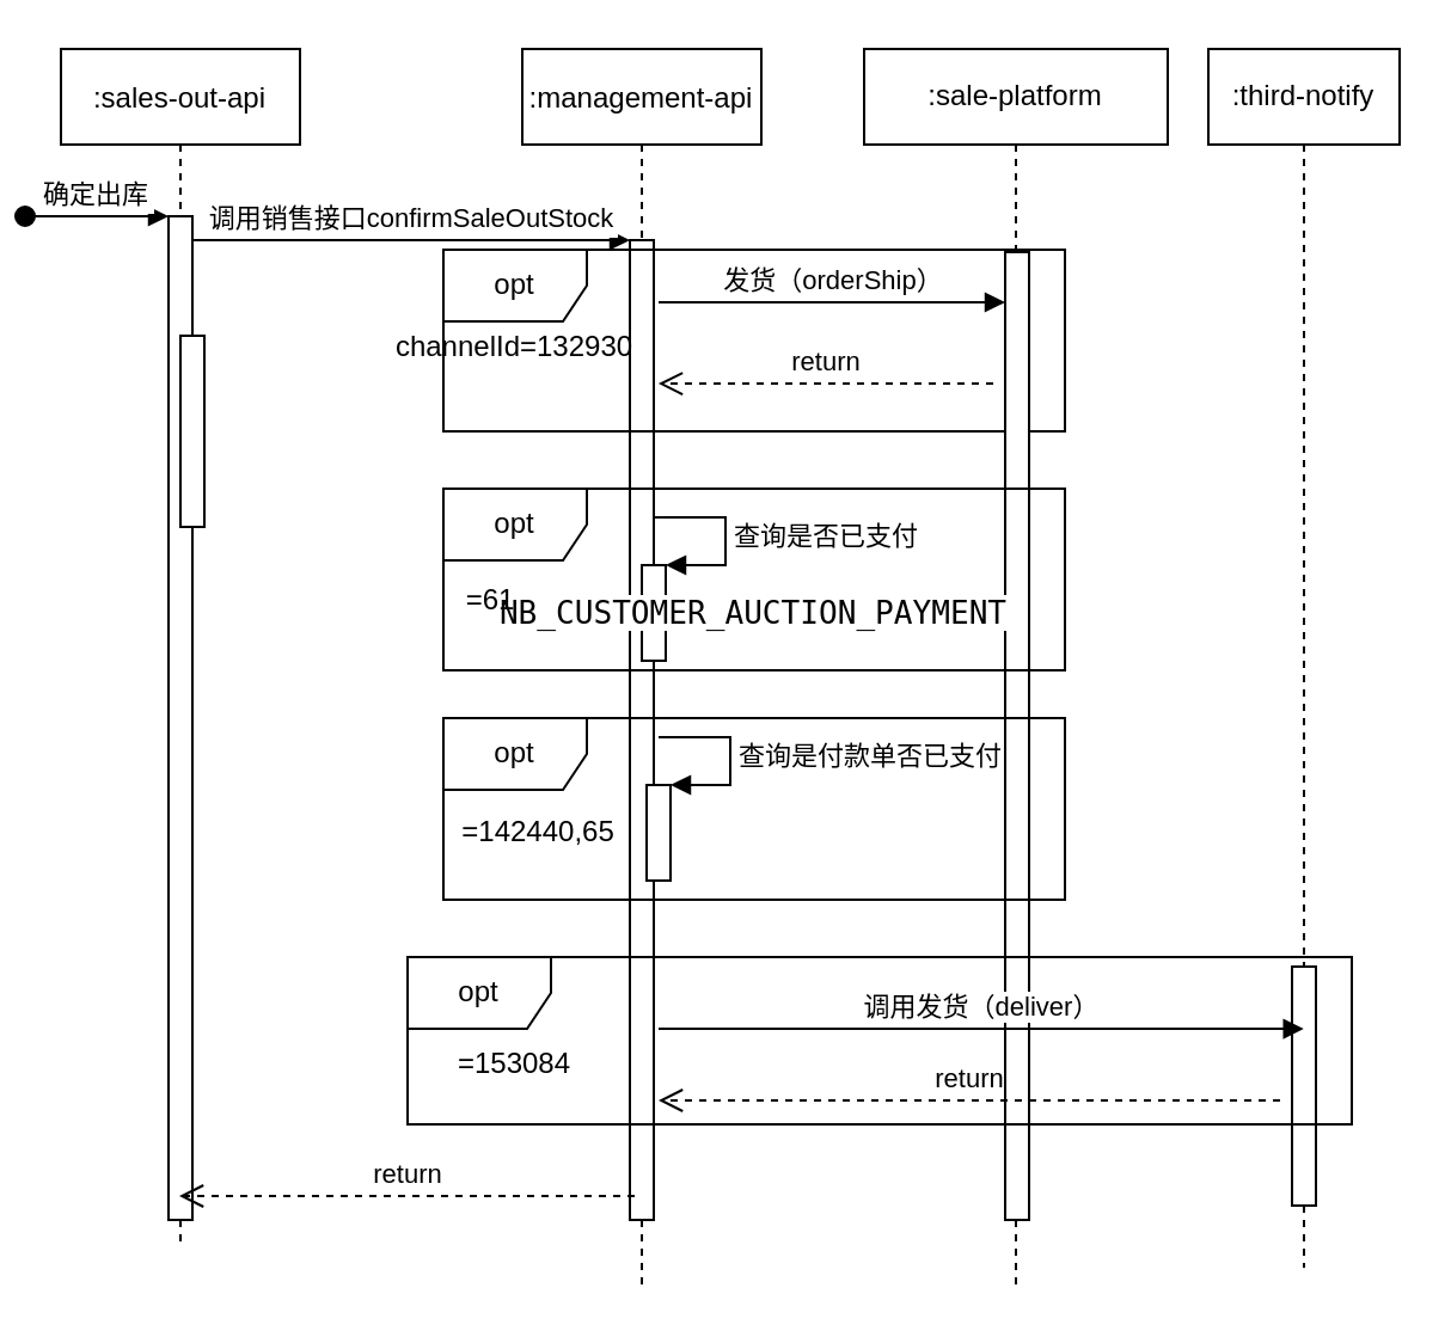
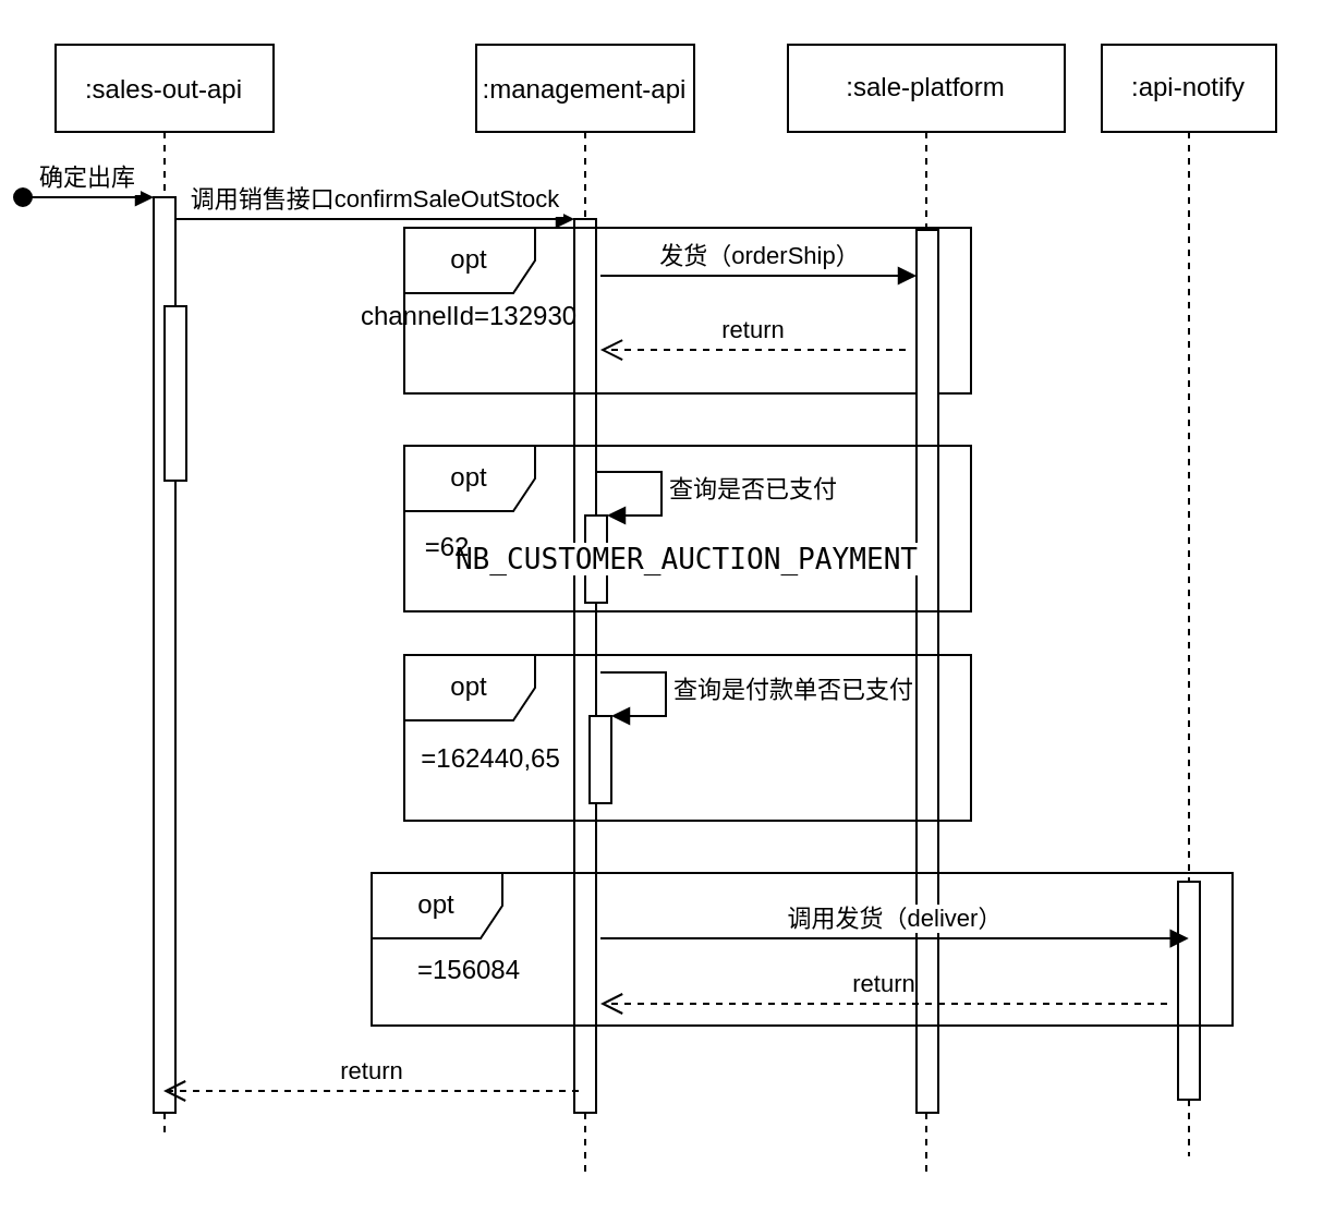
  <mxCell id="0" />
  <mxCell id="1" parent="0" />
  <mxCell id="2" value=":sales-out-api" style="shape=umlLifeline;perimeter=lifelinePerimeter;container=1;collapsible=0;recursiveResize=0;rounded=0;shadow=0;strokeWidth=1;" parent="1" vertex="1"><mxGeometry x="20" y="20" width="100" height="500" as="geometry" /></mxCell>
  <mxCell id="3" value="" style="points=[];perimeter=orthogonalPerimeter;rounded=0;shadow=0;strokeWidth=1;" parent="2" vertex="1"><mxGeometry x="45" y="70" width="10" height="420" as="geometry" /></mxCell>
  <mxCell id="4" value="确定出库" style="verticalAlign=bottom;startArrow=oval;endArrow=block;startSize=8;shadow=0;strokeWidth=1;" parent="2" target="3" edge="1"><mxGeometry relative="1" as="geometry"><mxPoint x="-15" y="70" as="sourcePoint" /></mxGeometry></mxCell>
  <mxCell id="5" value="" style="points=[];perimeter=orthogonalPerimeter;rounded=0;shadow=0;strokeWidth=1;" parent="2" vertex="1"><mxGeometry x="50" y="120" width="10" height="80" as="geometry" /></mxCell>
  <mxCell id="6" value=":management-api" style="shape=umlLifeline;perimeter=lifelinePerimeter;container=1;collapsible=0;recursiveResize=0;rounded=0;shadow=0;strokeWidth=1;" parent="1" vertex="1"><mxGeometry x="213" y="20" width="100" height="520" as="geometry" /></mxCell>
  <mxCell id="7" value="" style="points=[];perimeter=orthogonalPerimeter;rounded=0;shadow=0;strokeWidth=1;" parent="6" vertex="1"><mxGeometry x="45" y="80" width="10" height="410" as="geometry" /></mxCell>
  <mxCell id="8" value="调用销售接口confirmSaleOutStock" style="verticalAlign=bottom;endArrow=block;entryX=0;entryY=0;shadow=0;strokeWidth=1;" parent="1" source="3" target="7" edge="1"><mxGeometry relative="1" as="geometry"><mxPoint x="175" y="100" as="sourcePoint" /><mxPoint as="offset" /></mxGeometry></mxCell>
  <mxCell id="9" value=":sale-platform" style="shape=umlLifeline;perimeter=lifelinePerimeter;whiteSpace=wrap;html=1;container=1;collapsible=0;recursiveResize=0;outlineConnect=0;" vertex="1" parent="1"><mxGeometry x="356" y="20" width="127" height="520" as="geometry" /></mxCell>
  <mxCell id="10" value="channelId=132930" style="text;html=1;strokeColor=none;fillColor=none;align=center;verticalAlign=middle;whiteSpace=wrap;rounded=0;" vertex="1" parent="1"><mxGeometry x="180" y="130" width="60" height="30" as="geometry" /></mxCell>
  <mxCell id="11" value="opt" style="shape=umlFrame;whiteSpace=wrap;html=1;" vertex="1" parent="1"><mxGeometry x="180" y="104" width="260" height="76" as="geometry" /></mxCell>
  <mxCell id="12" value="" style="html=1;points=[];perimeter=orthogonalPerimeter;" vertex="1" parent="1"><mxGeometry x="415" y="105" width="10" height="405" as="geometry" /></mxCell>
  <mxCell id="13" value="发货（orderShip）" style="html=1;verticalAlign=bottom;endArrow=block;rounded=0;" edge="1" parent="1" target="12"><mxGeometry width="80" relative="1" as="geometry"><mxPoint x="270" y="126" as="sourcePoint" /><mxPoint x="410" y="126" as="targetPoint" /></mxGeometry></mxCell>
  <mxCell id="14" value="return" style="html=1;verticalAlign=bottom;endArrow=open;dashed=1;endSize=8;rounded=0;entryX=0.346;entryY=0.737;entryDx=0;entryDy=0;entryPerimeter=0;" edge="1" parent="1" target="11"><mxGeometry relative="1" as="geometry"><mxPoint x="410" y="160" as="sourcePoint" /><mxPoint x="330" y="160" as="targetPoint" /></mxGeometry></mxCell>
  <mxCell id="15" value="opt" style="shape=umlFrame;whiteSpace=wrap;html=1;" vertex="1" parent="1"><mxGeometry x="180" y="204" width="260" height="76" as="geometry" /></mxCell>
  <mxCell id="16" value="" style="html=1;points=[];perimeter=orthogonalPerimeter;" vertex="1" parent="1"><mxGeometry x="263" y="236" width="10" height="40" as="geometry" /></mxCell>
  <mxCell id="17" value="查询是否已支付" style="edgeStyle=orthogonalEdgeStyle;html=1;align=left;spacingLeft=2;endArrow=block;rounded=0;entryX=1;entryY=0;" edge="1" target="16" parent="1"><mxGeometry relative="1" as="geometry"><mxPoint x="268" y="216" as="sourcePoint" /><Array as="points"><mxPoint x="298" y="216" /></Array></mxGeometry></mxCell>
  <mxCell id="18" value="&lt;pre style=&quot;background-color: rgb(255, 255, 255); font-family: &amp;quot;JetBrains Mono&amp;quot;, monospace; font-size: 9.8pt;&quot;&gt;NB_CUSTOMER_AUCTION_PAYMENT&lt;/pre&gt;" style="text;html=1;strokeColor=none;fillColor=none;align=center;verticalAlign=middle;whiteSpace=wrap;rounded=0;" vertex="1" parent="1"><mxGeometry x="280" y="241" width="60" height="30" as="geometry" /></mxCell>
- <mxCell id="19" value="=61" style="text;html=1;strokeColor=none;fillColor=none;align=center;verticalAlign=middle;whiteSpace=wrap;rounded=0;" vertex="1" parent="1"><mxGeometry x="170" y="236" width="60" height="30" as="geometry" /></mxCell>
+ <mxCell id="19" value="=62" style="text;html=1;strokeColor=none;fillColor=none;align=center;verticalAlign=middle;whiteSpace=wrap;rounded=0;" vertex="1" parent="1"><mxGeometry x="170" y="236" width="60" height="30" as="geometry" /></mxCell>
  <mxCell id="20" value="opt" style="shape=umlFrame;whiteSpace=wrap;html=1;" vertex="1" parent="1"><mxGeometry x="180" y="300" width="260" height="76" as="geometry" /></mxCell>
  <mxCell id="21" value="" style="html=1;points=[];perimeter=orthogonalPerimeter;" vertex="1" parent="1"><mxGeometry x="265" y="328" width="10" height="40" as="geometry" /></mxCell>
  <mxCell id="22" value="查询是付款单否已支付" style="edgeStyle=orthogonalEdgeStyle;html=1;align=left;spacingLeft=2;endArrow=block;rounded=0;entryX=1;entryY=0;" edge="1" target="21" parent="1"><mxGeometry relative="1" as="geometry"><mxPoint x="270" y="308" as="sourcePoint" /><Array as="points"><mxPoint x="300" y="308" /></Array></mxGeometry></mxCell>
- <mxCell id="23" value="=142440,65" style="text;html=1;strokeColor=none;fillColor=none;align=center;verticalAlign=middle;whiteSpace=wrap;rounded=0;" vertex="1" parent="1"><mxGeometry x="190" y="333" width="60" height="30" as="geometry" /></mxCell>
- <mxCell id="24" value=":third-notify" style="shape=umlLifeline;perimeter=lifelinePerimeter;whiteSpace=wrap;html=1;container=1;collapsible=0;recursiveResize=0;outlineConnect=0;" vertex="1" parent="1"><mxGeometry x="500" y="20" width="80" height="510" as="geometry" /></mxCell>
+ <mxCell id="23" value="=162440,65" style="text;html=1;strokeColor=none;fillColor=none;align=center;verticalAlign=middle;whiteSpace=wrap;rounded=0;" vertex="1" parent="1"><mxGeometry x="190" y="333" width="60" height="30" as="geometry" /></mxCell>
+ <mxCell id="24" value=":api-notify" style="shape=umlLifeline;perimeter=lifelinePerimeter;whiteSpace=wrap;html=1;container=1;collapsible=0;recursiveResize=0;outlineConnect=0;" vertex="1" parent="1"><mxGeometry x="500" y="20" width="80" height="510" as="geometry" /></mxCell>
  <mxCell id="25" value="" style="html=1;points=[];perimeter=orthogonalPerimeter;" vertex="1" parent="24"><mxGeometry x="35" y="384" width="10" height="100" as="geometry" /></mxCell>
  <mxCell id="26" value="opt" style="shape=umlFrame;whiteSpace=wrap;html=1;" vertex="1" parent="1"><mxGeometry x="165" y="400" width="395" height="70" as="geometry" /></mxCell>
  <mxCell id="27" value="调用发货（deliver）" style="html=1;verticalAlign=bottom;endArrow=block;rounded=0;entryX=0.949;entryY=0.429;entryDx=0;entryDy=0;entryPerimeter=0;" edge="1" parent="1" target="26"><mxGeometry x="0.001" width="80" relative="1" as="geometry"><mxPoint x="270" y="430" as="sourcePoint" /><mxPoint x="350" y="430" as="targetPoint" /><mxPoint as="offset" /></mxGeometry></mxCell>
  <mxCell id="28" value="return" style="html=1;verticalAlign=bottom;endArrow=open;dashed=1;endSize=8;rounded=0;" edge="1" parent="1"><mxGeometry relative="1" as="geometry"><mxPoint x="530" y="460" as="sourcePoint" /><mxPoint x="270" y="460" as="targetPoint" /></mxGeometry></mxCell>
  <mxCell id="29" value="return" style="html=1;verticalAlign=bottom;endArrow=open;dashed=1;endSize=8;rounded=0;" edge="1" parent="1" target="2"><mxGeometry relative="1" as="geometry"><mxPoint x="260" y="500" as="sourcePoint" /><mxPoint x="180" y="500" as="targetPoint" /></mxGeometry></mxCell>
- <mxCell id="30" value="=153084" style="text;html=1;strokeColor=none;fillColor=none;align=center;verticalAlign=middle;whiteSpace=wrap;rounded=0;" vertex="1" parent="1"><mxGeometry x="180" y="430" width="60" height="30" as="geometry" /></mxCell>
+ <mxCell id="30" value="=156084" style="text;html=1;strokeColor=none;fillColor=none;align=center;verticalAlign=middle;whiteSpace=wrap;rounded=0;" vertex="1" parent="1"><mxGeometry x="180" y="430" width="60" height="30" as="geometry" /></mxCell>
